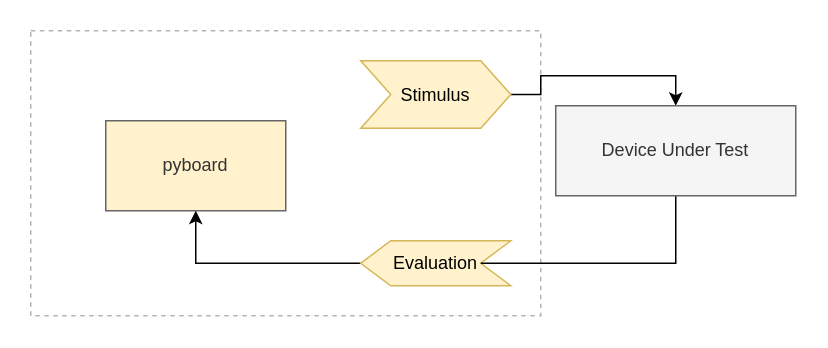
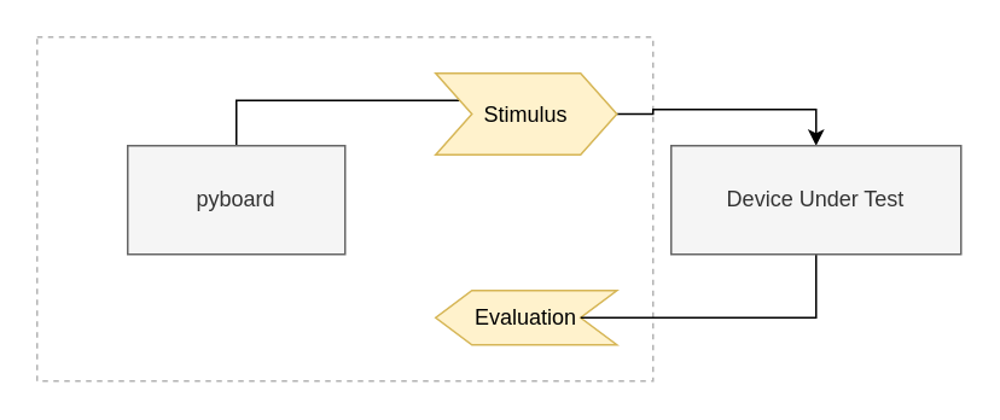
  <mxCell id="0" />
  <mxCell id="1" parent="0" />
  <mxCell id="2" value="" style="rounded=0;whiteSpace=wrap;html=1;dashed=1;strokeColor=#B3B3B3;" vertex="1" parent="1"><mxGeometry x="20" y="20" width="340" height="190" as="geometry" /></mxCell>
- <mxCell id="4" value="pyboard" style="rounded=0;whiteSpace=wrap;html=1;fillColor=#fff2cc;strokeColor=#666666;fontColor=#333333;" vertex="1" parent="1"><mxGeometry x="70" y="80" width="120" height="60" as="geometry" /></mxCell>
+ <mxCell id="3" style="edgeStyle=orthogonalEdgeStyle;rounded=0;orthogonalLoop=1;jettySize=auto;html=1;exitX=0.5;exitY=0;exitDx=0;exitDy=0;entryX=0;entryY=0.5;entryDx=0;entryDy=0;endArrow=none;endFill=0;" edge="1" parent="1" source="4" target="6"><mxGeometry relative="1" as="geometry"><Array as="points"><mxPoint x="130" y="55" /></Array></mxGeometry></mxCell>
+ <mxCell id="4" value="pyboard" style="rounded=0;whiteSpace=wrap;html=1;fillColor=#f5f5f5;strokeColor=#666666;fontColor=#333333;" vertex="1" parent="1"><mxGeometry x="70" y="80" width="120" height="60" as="geometry" /></mxCell>
  <mxCell id="5" style="edgeStyle=orthogonalEdgeStyle;rounded=0;orthogonalLoop=1;jettySize=auto;html=1;exitX=1;exitY=0.5;exitDx=0;exitDy=0;entryX=0.5;entryY=0;entryDx=0;entryDy=0;" edge="1" parent="1" source="6" target="10"><mxGeometry relative="1" as="geometry" /></mxCell>
  <mxCell id="6" value="Stimulus" style="shape=step;perimeter=stepPerimeter;whiteSpace=wrap;html=1;fixedSize=1;fillColor=#fff2cc;strokeColor=#d6b656;" vertex="1" parent="1"><mxGeometry x="240" y="40" width="100" height="45" as="geometry" /></mxCell>
- <mxCell id="7" style="edgeStyle=orthogonalEdgeStyle;rounded=0;orthogonalLoop=1;jettySize=auto;html=1;exitX=0;exitY=0.5;exitDx=0;exitDy=0;entryX=0.5;entryY=1;entryDx=0;entryDy=0;" edge="1" parent="1" source="8" target="4"><mxGeometry relative="1" as="geometry" /></mxCell>
  <mxCell id="8" value="Evaluation" style="shape=step;perimeter=stepPerimeter;whiteSpace=wrap;html=1;fixedSize=1;flipH=1;fillColor=#fff2cc;strokeColor=#d6b656;" vertex="1" parent="1"><mxGeometry x="240" y="160" width="100" height="30" as="geometry" /></mxCell>
  <mxCell id="9" style="edgeStyle=orthogonalEdgeStyle;rounded=0;orthogonalLoop=1;jettySize=auto;html=1;exitX=0.5;exitY=1;exitDx=0;exitDy=0;entryX=1;entryY=0.5;entryDx=0;entryDy=0;endArrow=none;endFill=0;" edge="1" parent="1" source="10" target="8"><mxGeometry relative="1" as="geometry"><Array as="points"><mxPoint x="450" y="175" /></Array></mxGeometry></mxCell>
- <mxCell id="10" value="Device Under Test&lt;br&gt;" style="rounded=0;whiteSpace=wrap;html=1;fillColor=#f5f5f5;strokeColor=#666666;fontColor=#333333;" vertex="1" parent="1"><mxGeometry x="370" y="70" width="160" height="60" as="geometry" /></mxCell>
+ <mxCell id="10" value="Device Under Test&lt;br&gt;" style="rounded=0;whiteSpace=wrap;html=1;fillColor=#f5f5f5;strokeColor=#666666;fontColor=#333333;" vertex="1" parent="1"><mxGeometry x="370" y="80" width="160" height="60" as="geometry" /></mxCell>
